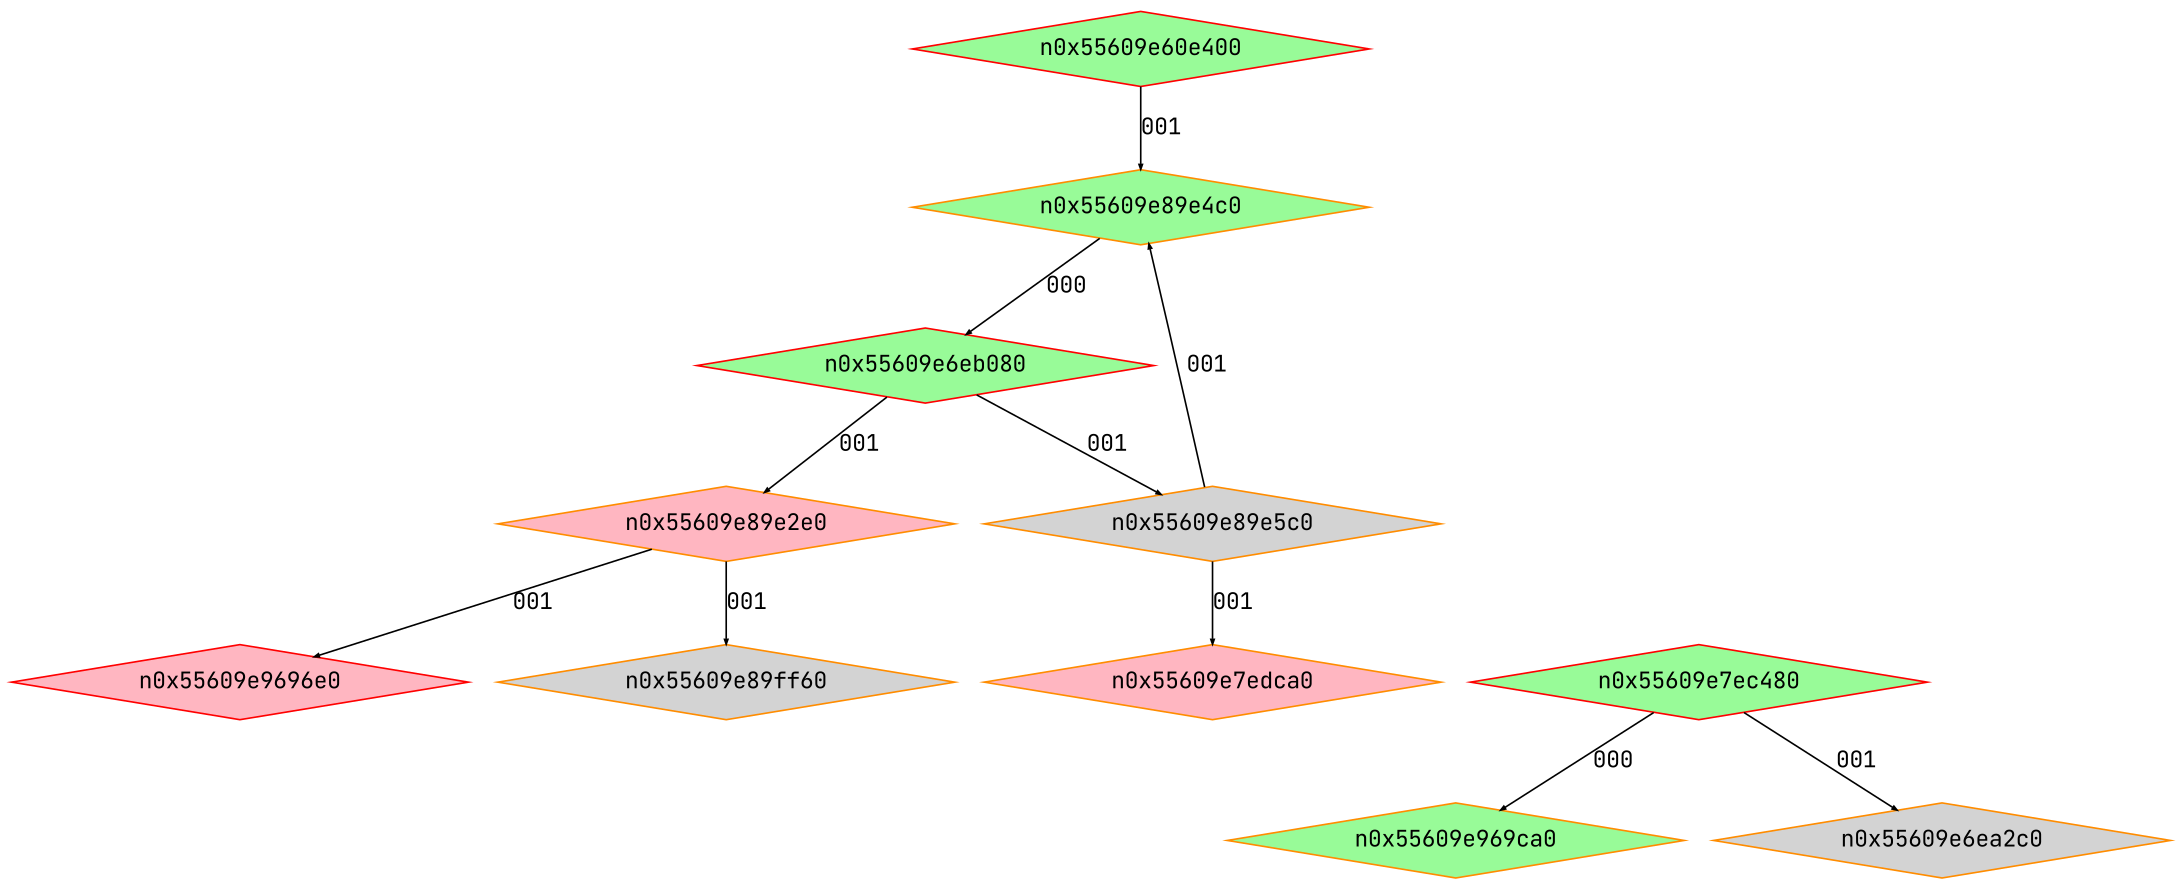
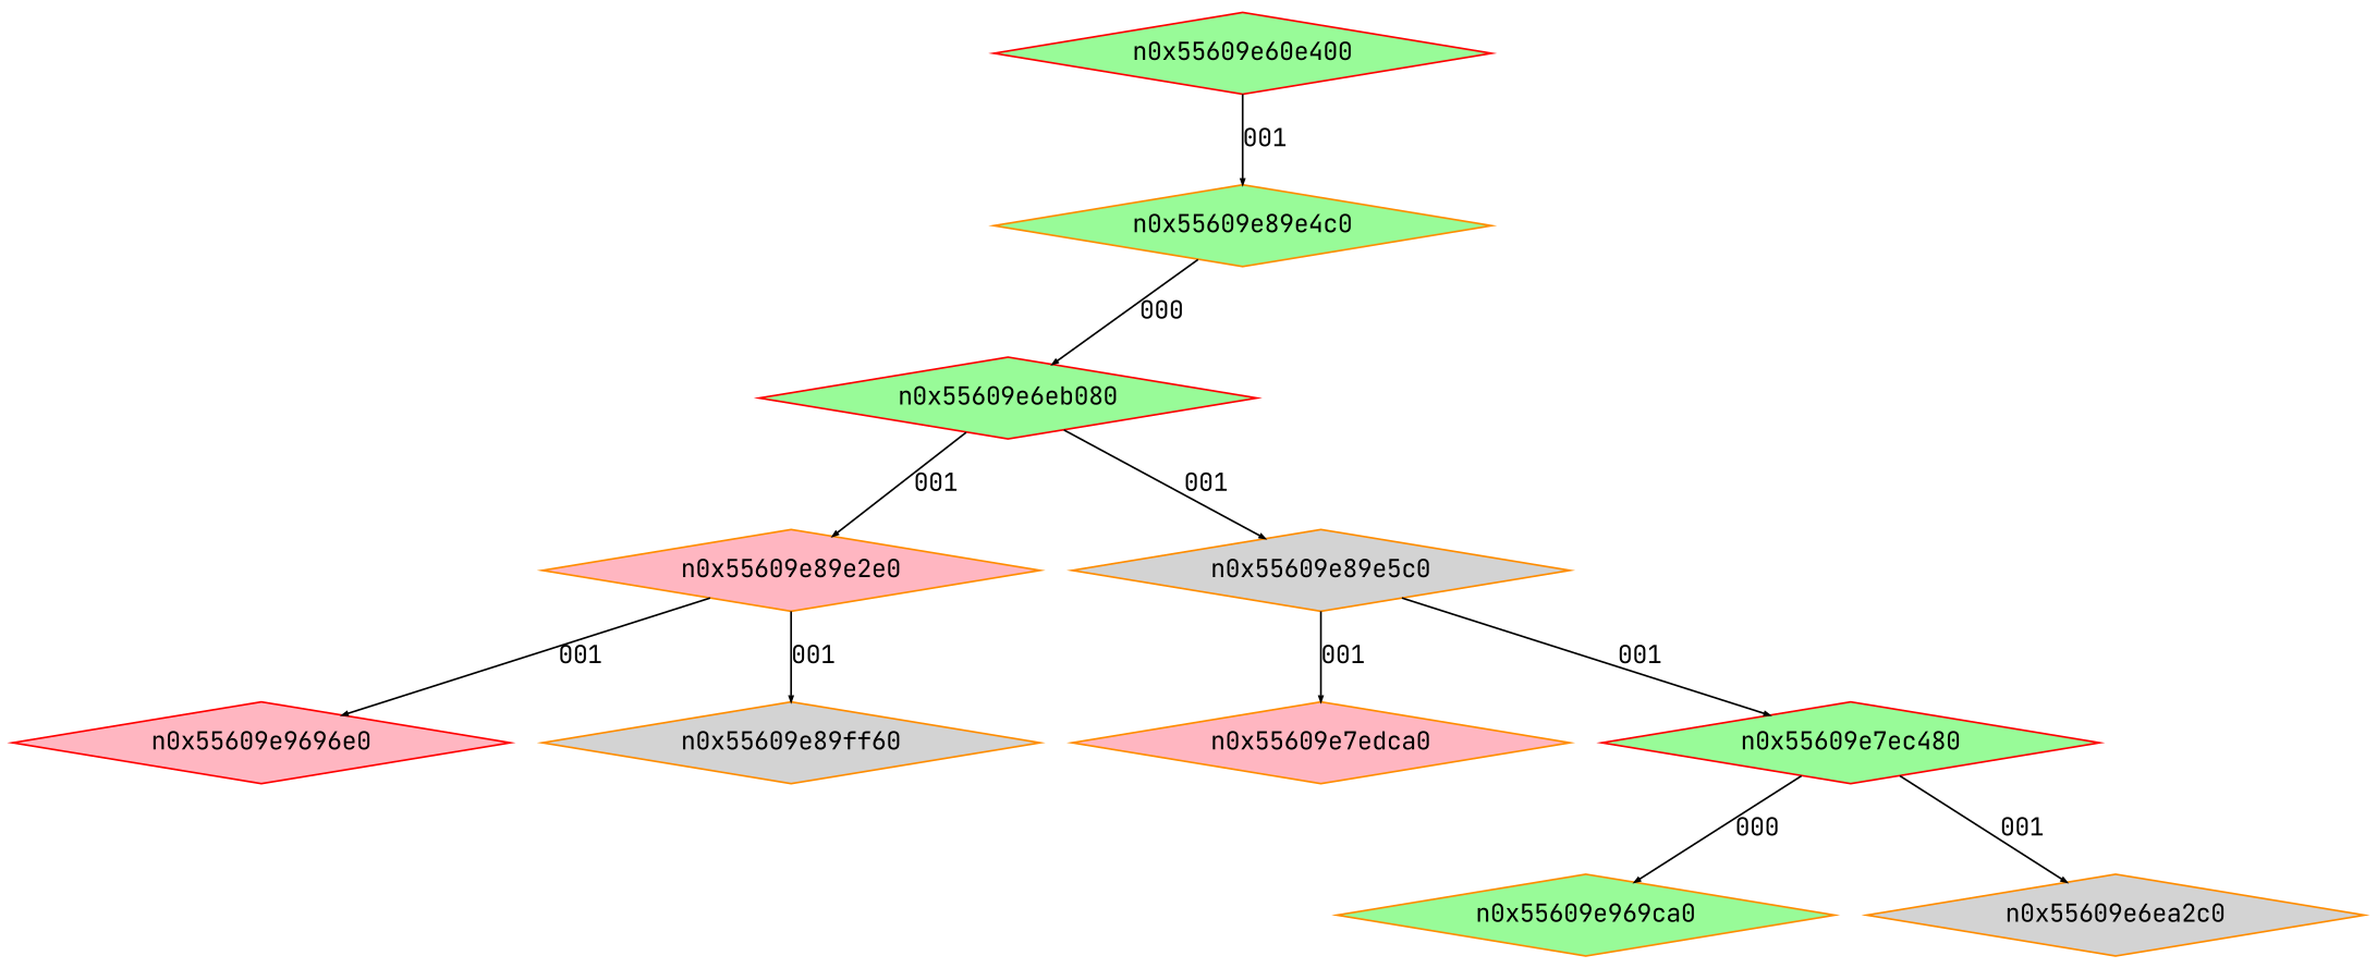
  digraph {
    fontname="JetBrains Mono"
    node [color=darkorange fillcolor=palegreen fontname="JetBrains Mono" shape=diamond style=filled]
    edge [arrowsize=.3 fontname="JetBrains Mono"]
    n0x55609e60e400 [color=red height=.1 width=.1]
    n0x55609e89e4c0 [height=.1 width=.1]
    n0x55609e6eb080 [color=red height=.1 width=.1]
    n0x55609e89e2e0 [fillcolor=lightpink height=.1 width=.1]
    n0x55609e89e5c0 [fillcolor=lightgrey height=.1 width=.1]
    n0x55609e9696e0 [color=red fillcolor=lightpink height=.1 width=.1]
    n0x55609e89ff60 [fillcolor=lightgrey height=.1 width=.1]
    n0x55609e7edca0 [fillcolor=lightpink height=.1 width=.1]
    n0x55609e7ec480 [color=red height=.1 width=.1]
    n0x55609e969ca0 [height=.1 width=.1]
    n0x55609e6ea2c0 [fillcolor=lightgrey height=.1 width=.1]
    n0x55609e60e400 -> n0x55609e89e4c0 [label=001]
    n0x55609e89e4c0 -> n0x55609e6eb080 [label=000]
    n0x55609e6eb080 -> n0x55609e89e2e0 [label=001]
    n0x55609e6eb080 -> n0x55609e89e5c0 [label=001]
    n0x55609e89e2e0 -> n0x55609e9696e0 [label=001]
    n0x55609e89e2e0 -> n0x55609e89ff60 [label=001]
    n0x55609e89e5c0 -> n0x55609e7edca0 [label=001]
-   n0x55609e89e5c0 -> n0x55609e89e4c0 [label=001]
+   n0x55609e89e5c0 -> n0x55609e7ec480 [label=001]
    n0x55609e7ec480 -> n0x55609e969ca0 [label=000]
    n0x55609e7ec480 -> n0x55609e6ea2c0 [label=001]
  }
